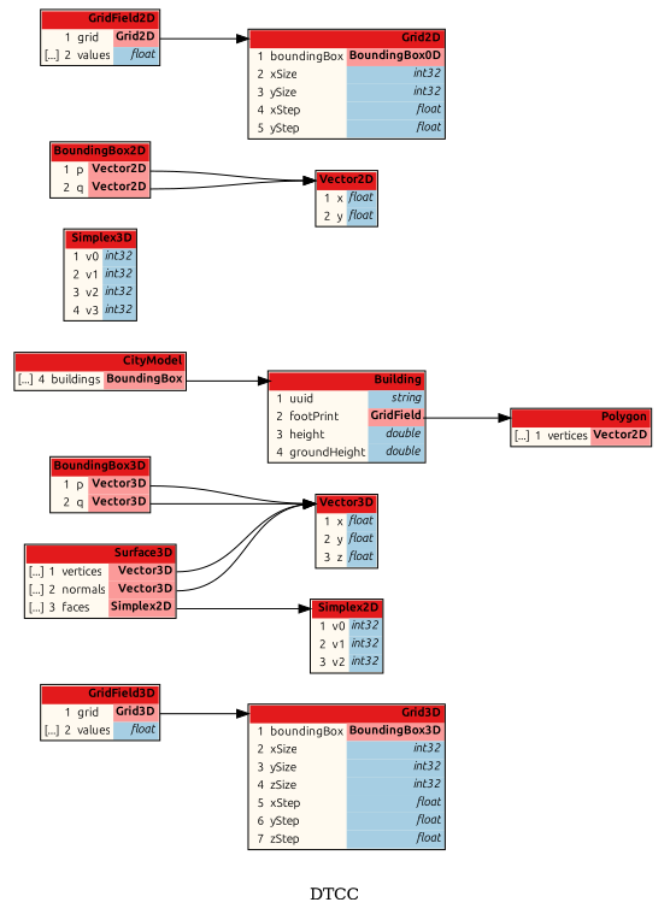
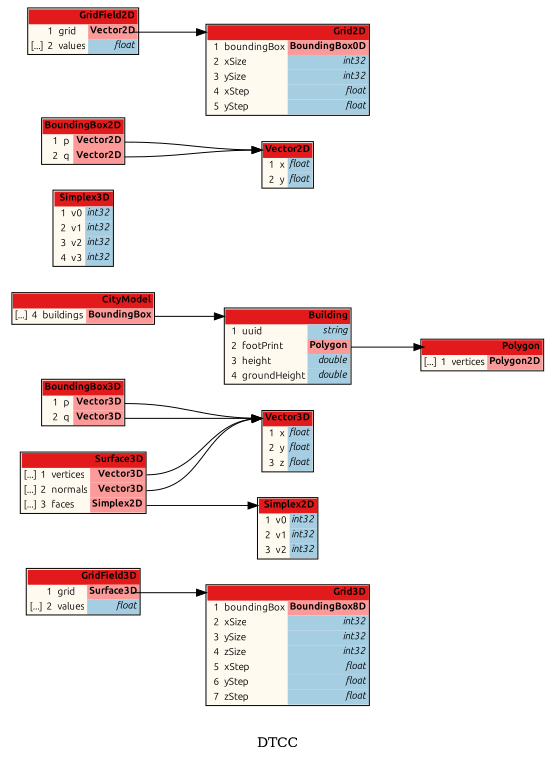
  digraph {
    label=DTCC
    rankdir=LR
    node [fontname=Ubuntu fontsize=10 shape=plaintext]
    edge [color="#000000" headport=header tailport="pop:e"]
-   n1 [label=<<TABLE BORDER="1" CELLBORDER="0" CELLSPACING="0" BGCOLOR="#fffaf0"><TR><TD COLSPAN="4" PORT="header" BGCOLOR="#e31a1c" ALIGN="right"><b>Grid3D</b></TD></TR><TR><TD ALIGN="right"></TD><TD ALIGN="right">1</TD><TD ALIGN="left">boundingBox</TD><TD BGCOLOR="#fb9a99" PORT="poboundingBox" ALIGN="right"><b>BoundingBox3D</b></TD></TR><TR><TD ALIGN="right"></TD><TD ALIGN="right">2</TD><TD ALIGN="left">xSize</TD><TD BGCOLOR="#a6cee3" PORT="poxSize" ALIGN="right" TITLE="int32"><i>int32</i></TD></TR><TR><TD ALIGN="right"></TD><TD ALIGN="right">3</TD><TD ALIGN="left">ySize</TD><TD BGCOLOR="#a6cee3" PORT="poySize" ALIGN="right" TITLE="int32"><i>int32</i></TD></TR><TR><TD ALIGN="right"></TD><TD ALIGN="right">4</TD><TD ALIGN="left">zSize</TD><TD BGCOLOR="#a6cee3" PORT="pozSize" ALIGN="right" TITLE="int32"><i>int32</i></TD></TR><TR><TD ALIGN="right"></TD><TD ALIGN="right">5</TD><TD ALIGN="left">xStep</TD><TD BGCOLOR="#a6cee3" PORT="poxStep" ALIGN="right" TITLE="float"><i>float</i></TD></TR><TR><TD ALIGN="right"></TD><TD ALIGN="right">6</TD><TD ALIGN="left">yStep</TD><TD BGCOLOR="#a6cee3" PORT="poyStep" ALIGN="right" TITLE="float"><i>float</i></TD></TR><TR><TD ALIGN="right"></TD><TD ALIGN="right">7</TD><TD ALIGN="left">zStep</TD><TD BGCOLOR="#a6cee3" PORT="pozStep" ALIGN="right" TITLE="float"><i>float</i></TD></TR></TABLE>>]
+   n1 [label=<<TABLE BORDER="1" CELLBORDER="0" CELLSPACING="0" BGCOLOR="#fffaf0"><TR><TD COLSPAN="4" PORT="header" BGCOLOR="#e31a1c" ALIGN="right"><b>Grid3D</b></TD></TR><TR><TD ALIGN="right"></TD><TD ALIGN="right">1</TD><TD ALIGN="left">boundingBox</TD><TD BGCOLOR="#fb9a99" PORT="poboundingBox" ALIGN="right"><b>BoundingBox8D</b></TD></TR><TR><TD ALIGN="right"></TD><TD ALIGN="right">2</TD><TD ALIGN="left">xSize</TD><TD BGCOLOR="#a6cee3" PORT="poxSize" ALIGN="right" TITLE="int32"><i>int32</i></TD></TR><TR><TD ALIGN="right"></TD><TD ALIGN="right">3</TD><TD ALIGN="left">ySize</TD><TD BGCOLOR="#a6cee3" PORT="poySize" ALIGN="right" TITLE="int32"><i>int32</i></TD></TR><TR><TD ALIGN="right"></TD><TD ALIGN="right">4</TD><TD ALIGN="left">zSize</TD><TD BGCOLOR="#a6cee3" PORT="pozSize" ALIGN="right" TITLE="int32"><i>int32</i></TD></TR><TR><TD ALIGN="right"></TD><TD ALIGN="right">5</TD><TD ALIGN="left">xStep</TD><TD BGCOLOR="#a6cee3" PORT="poxStep" ALIGN="right" TITLE="float"><i>float</i></TD></TR><TR><TD ALIGN="right"></TD><TD ALIGN="right">6</TD><TD ALIGN="left">yStep</TD><TD BGCOLOR="#a6cee3" PORT="poyStep" ALIGN="right" TITLE="float"><i>float</i></TD></TR><TR><TD ALIGN="right"></TD><TD ALIGN="right">7</TD><TD ALIGN="left">zStep</TD><TD BGCOLOR="#a6cee3" PORT="pozStep" ALIGN="right" TITLE="float"><i>float</i></TD></TR></TABLE>>]
    n2 [label=<<TABLE BORDER="1" CELLBORDER="0" CELLSPACING="0" BGCOLOR="#fffaf0"><TR><TD COLSPAN="4" PORT="header" BGCOLOR="#e31a1c" ALIGN="right"><b>BoundingBox3D</b></TD></TR><TR><TD ALIGN="right"></TD><TD ALIGN="right">1</TD><TD ALIGN="left">p</TD><TD BGCOLOR="#fb9a99" PORT="pop" ALIGN="right"><b>Vector3D</b></TD></TR><TR><TD ALIGN="right"></TD><TD ALIGN="right">2</TD><TD ALIGN="left">q</TD><TD BGCOLOR="#fb9a99" PORT="poq" ALIGN="right"><b>Vector3D</b></TD></TR></TABLE>>]
    n3 [label=<<TABLE BORDER="1" CELLBORDER="0" CELLSPACING="0" BGCOLOR="#fffaf0"><TR><TD COLSPAN="4" PORT="header" BGCOLOR="#e31a1c" ALIGN="right"><b>Vector3D</b></TD></TR><TR><TD ALIGN="right"></TD><TD ALIGN="right">1</TD><TD ALIGN="left">x</TD><TD BGCOLOR="#a6cee3" PORT="pox" ALIGN="right" TITLE="float"><i>float</i></TD></TR><TR><TD ALIGN="right"></TD><TD ALIGN="right">2</TD><TD ALIGN="left">y</TD><TD BGCOLOR="#a6cee3" PORT="poy" ALIGN="right" TITLE="float"><i>float</i></TD></TR><TR><TD ALIGN="right"></TD><TD ALIGN="right">3</TD><TD ALIGN="left">z</TD><TD BGCOLOR="#a6cee3" PORT="poz" ALIGN="right" TITLE="float"><i>float</i></TD></TR></TABLE>>]
    n4 [label=<<TABLE BORDER="1" CELLBORDER="0" CELLSPACING="0" BGCOLOR="#fffaf0"><TR><TD COLSPAN="4" PORT="header" BGCOLOR="#e31a1c" ALIGN="right"><b>Surface3D</b></TD></TR><TR><TD ALIGN="right">[...]</TD><TD ALIGN="right">1</TD><TD ALIGN="left">vertices</TD><TD BGCOLOR="#fb9a99" PORT="povertices" ALIGN="right"><b>Vector3D</b></TD></TR><TR><TD ALIGN="right">[...]</TD><TD ALIGN="right">2</TD><TD ALIGN="left">normals</TD><TD BGCOLOR="#fb9a99" PORT="ponormals" ALIGN="right"><b>Vector3D</b></TD></TR><TR><TD ALIGN="right">[...]</TD><TD ALIGN="right">3</TD><TD ALIGN="left">faces</TD><TD BGCOLOR="#fb9a99" PORT="pofaces" ALIGN="right"><b>Simplex2D</b></TD></TR></TABLE>>]
    n5 [label=<<TABLE BORDER="1" CELLBORDER="0" CELLSPACING="0" BGCOLOR="#fffaf0"><TR><TD COLSPAN="4" PORT="header" BGCOLOR="#e31a1c" ALIGN="right"><b>Simplex2D</b></TD></TR><TR><TD ALIGN="right"></TD><TD ALIGN="right">1</TD><TD ALIGN="left">v0</TD><TD BGCOLOR="#a6cee3" PORT="pov0" ALIGN="right" TITLE="int32"><i>int32</i></TD></TR><TR><TD ALIGN="right"></TD><TD ALIGN="right">2</TD><TD ALIGN="left">v1</TD><TD BGCOLOR="#a6cee3" PORT="pov1" ALIGN="right" TITLE="int32"><i>int32</i></TD></TR><TR><TD ALIGN="right"></TD><TD ALIGN="right">3</TD><TD ALIGN="left">v2</TD><TD BGCOLOR="#a6cee3" PORT="pov2" ALIGN="right" TITLE="int32"><i>int32</i></TD></TR></TABLE>>]
-   n6 [label=<<TABLE BORDER="1" CELLBORDER="0" CELLSPACING="0" BGCOLOR="#fffaf0"><TR><TD COLSPAN="4" PORT="header" BGCOLOR="#e31a1c" ALIGN="right"><b>Building</b></TD></TR><TR><TD ALIGN="right"></TD><TD ALIGN="right">1</TD><TD ALIGN="left">uuid</TD><TD BGCOLOR="#a6cee3" PORT="pouuid" ALIGN="right" TITLE="string"><i>string</i></TD></TR><TR><TD ALIGN="right"></TD><TD ALIGN="right">2</TD><TD ALIGN="left">footPrint</TD><TD BGCOLOR="#fb9a99" PORT="pofootPrint" ALIGN="right"><b>GridField</b></TD></TR><TR><TD ALIGN="right"></TD><TD ALIGN="right">3</TD><TD ALIGN="left">height</TD><TD BGCOLOR="#a6cee3" PORT="poheight" ALIGN="right" TITLE="double"><i>double</i></TD></TR><TR><TD ALIGN="right"></TD><TD ALIGN="right">4</TD><TD ALIGN="left">groundHeight</TD><TD BGCOLOR="#a6cee3" PORT="pogroundHeight" ALIGN="right" TITLE="double"><i>double</i></TD></TR></TABLE>>]
-   n7 [label=<<TABLE BORDER="1" CELLBORDER="0" CELLSPACING="0" BGCOLOR="#fffaf0"><TR><TD COLSPAN="4" PORT="header" BGCOLOR="#e31a1c" ALIGN="right"><b>Polygon</b></TD></TR><TR><TD ALIGN="right">[...]</TD><TD ALIGN="right">1</TD><TD ALIGN="left">vertices</TD><TD BGCOLOR="#fb9a99" PORT="povertices" ALIGN="right"><b>Vector2D</b></TD></TR></TABLE>>]
+   n6 [label=<<TABLE BORDER="1" CELLBORDER="0" CELLSPACING="0" BGCOLOR="#fffaf0"><TR><TD COLSPAN="4" PORT="header" BGCOLOR="#e31a1c" ALIGN="right"><b>Building</b></TD></TR><TR><TD ALIGN="right"></TD><TD ALIGN="right">1</TD><TD ALIGN="left">uuid</TD><TD BGCOLOR="#a6cee3" PORT="pouuid" ALIGN="right" TITLE="string"><i>string</i></TD></TR><TR><TD ALIGN="right"></TD><TD ALIGN="right">2</TD><TD ALIGN="left">footPrint</TD><TD BGCOLOR="#fb9a99" PORT="pofootPrint" ALIGN="right"><b>Polygon</b></TD></TR><TR><TD ALIGN="right"></TD><TD ALIGN="right">3</TD><TD ALIGN="left">height</TD><TD BGCOLOR="#a6cee3" PORT="poheight" ALIGN="right" TITLE="double"><i>double</i></TD></TR><TR><TD ALIGN="right"></TD><TD ALIGN="right">4</TD><TD ALIGN="left">groundHeight</TD><TD BGCOLOR="#a6cee3" PORT="pogroundHeight" ALIGN="right" TITLE="double"><i>double</i></TD></TR></TABLE>>]
+   n7 [label=<<TABLE BORDER="1" CELLBORDER="0" CELLSPACING="0" BGCOLOR="#fffaf0"><TR><TD COLSPAN="4" PORT="header" BGCOLOR="#e31a1c" ALIGN="right"><b>Polygon</b></TD></TR><TR><TD ALIGN="right">[...]</TD><TD ALIGN="right">1</TD><TD ALIGN="left">vertices</TD><TD BGCOLOR="#fb9a99" PORT="povertices" ALIGN="right"><b>Polygon2D</b></TD></TR></TABLE>>]
    n8 [label=<<TABLE BORDER="1" CELLBORDER="0" CELLSPACING="0" BGCOLOR="#fffaf0"><TR><TD COLSPAN="4" PORT="header" BGCOLOR="#e31a1c" ALIGN="right"><b>Simplex3D</b></TD></TR><TR><TD ALIGN="right"></TD><TD ALIGN="right">1</TD><TD ALIGN="left">v0</TD><TD BGCOLOR="#a6cee3" PORT="pov0" ALIGN="right" TITLE="int32"><i>int32</i></TD></TR><TR><TD ALIGN="right"></TD><TD ALIGN="right">2</TD><TD ALIGN="left">v1</TD><TD BGCOLOR="#a6cee3" PORT="pov1" ALIGN="right" TITLE="int32"><i>int32</i></TD></TR><TR><TD ALIGN="right"></TD><TD ALIGN="right">3</TD><TD ALIGN="left">v2</TD><TD BGCOLOR="#a6cee3" PORT="pov2" ALIGN="right" TITLE="int32"><i>int32</i></TD></TR><TR><TD ALIGN="right"></TD><TD ALIGN="right">4</TD><TD ALIGN="left">v3</TD><TD BGCOLOR="#a6cee3" PORT="pov3" ALIGN="right" TITLE="int32"><i>int32</i></TD></TR></TABLE>>]
    n9 [label=<<TABLE BORDER="1" CELLBORDER="0" CELLSPACING="0" BGCOLOR="#fffaf0"><TR><TD COLSPAN="4" PORT="header" BGCOLOR="#e31a1c" ALIGN="right"><b>Vector2D</b></TD></TR><TR><TD ALIGN="right"></TD><TD ALIGN="right">1</TD><TD ALIGN="left">x</TD><TD BGCOLOR="#a6cee3" PORT="pox" ALIGN="right" TITLE="float"><i>float</i></TD></TR><TR><TD ALIGN="right"></TD><TD ALIGN="right">2</TD><TD ALIGN="left">y</TD><TD BGCOLOR="#a6cee3" PORT="poy" ALIGN="right" TITLE="float"><i>float</i></TD></TR></TABLE>>]
    n10 [label=<<TABLE BORDER="1" CELLBORDER="0" CELLSPACING="0" BGCOLOR="#fffaf0"><TR><TD COLSPAN="4" PORT="header" BGCOLOR="#e31a1c" ALIGN="right"><b>BoundingBox2D</b></TD></TR><TR><TD ALIGN="right"></TD><TD ALIGN="right">1</TD><TD ALIGN="left">p</TD><TD BGCOLOR="#fb9a99" PORT="pop" ALIGN="right"><b>Vector2D</b></TD></TR><TR><TD ALIGN="right"></TD><TD ALIGN="right">2</TD><TD ALIGN="left">q</TD><TD BGCOLOR="#fb9a99" PORT="poq" ALIGN="right"><b>Vector2D</b></TD></TR></TABLE>>]
    n11 [label=<<TABLE BORDER="1" CELLBORDER="0" CELLSPACING="0" BGCOLOR="#fffaf0"><TR><TD COLSPAN="4" PORT="header" BGCOLOR="#e31a1c" ALIGN="right"><b>Grid2D</b></TD></TR><TR><TD ALIGN="right"></TD><TD ALIGN="right">1</TD><TD ALIGN="left">boundingBox</TD><TD BGCOLOR="#fb9a99" PORT="poboundingBox" ALIGN="right"><b>BoundingBox0D</b></TD></TR><TR><TD ALIGN="right"></TD><TD ALIGN="right">2</TD><TD ALIGN="left">xSize</TD><TD BGCOLOR="#a6cee3" PORT="poxSize" ALIGN="right" TITLE="int32"><i>int32</i></TD></TR><TR><TD ALIGN="right"></TD><TD ALIGN="right">3</TD><TD ALIGN="left">ySize</TD><TD BGCOLOR="#a6cee3" PORT="poySize" ALIGN="right" TITLE="int32"><i>int32</i></TD></TR><TR><TD ALIGN="right"></TD><TD ALIGN="right">4</TD><TD ALIGN="left">xStep</TD><TD BGCOLOR="#a6cee3" PORT="poxStep" ALIGN="right" TITLE="float"><i>float</i></TD></TR><TR><TD ALIGN="right"></TD><TD ALIGN="right">5</TD><TD ALIGN="left">yStep</TD><TD BGCOLOR="#a6cee3" PORT="poyStep" ALIGN="right" TITLE="float"><i>float</i></TD></TR></TABLE>>]
-   n12 [label=<<TABLE BORDER="1" CELLBORDER="0" CELLSPACING="0" BGCOLOR="#fffaf0"><TR><TD COLSPAN="4" PORT="header" BGCOLOR="#e31a1c" ALIGN="right"><b>GridField2D</b></TD></TR><TR><TD ALIGN="right"></TD><TD ALIGN="right">1</TD><TD ALIGN="left">grid</TD><TD BGCOLOR="#fb9a99" PORT="pogrid" ALIGN="right"><b>Grid2D</b></TD></TR><TR><TD ALIGN="right">[...]</TD><TD ALIGN="right">2</TD><TD ALIGN="left">values</TD><TD BGCOLOR="#a6cee3" PORT="povalues" ALIGN="right" TITLE="float"><i>float</i></TD></TR></TABLE>>]
+   n12 [label=<<TABLE BORDER="1" CELLBORDER="0" CELLSPACING="0" BGCOLOR="#fffaf0"><TR><TD COLSPAN="4" PORT="header" BGCOLOR="#e31a1c" ALIGN="right"><b>GridField2D</b></TD></TR><TR><TD ALIGN="right"></TD><TD ALIGN="right">1</TD><TD ALIGN="left">grid</TD><TD BGCOLOR="#fb9a99" PORT="pogrid" ALIGN="right"><b>Vector2D</b></TD></TR><TR><TD ALIGN="right">[...]</TD><TD ALIGN="right">2</TD><TD ALIGN="left">values</TD><TD BGCOLOR="#a6cee3" PORT="povalues" ALIGN="right" TITLE="float"><i>float</i></TD></TR></TABLE>>]
    n13 [label=<<TABLE BORDER="1" CELLBORDER="0" CELLSPACING="0" BGCOLOR="#fffaf0"><TR><TD COLSPAN="4" PORT="header" BGCOLOR="#e31a1c" ALIGN="right"><b>CityModel</b></TD></TR><TR><TD ALIGN="right">[...]</TD><TD ALIGN="right">4</TD><TD ALIGN="left">buildings</TD><TD BGCOLOR="#fb9a99" PORT="pobuildings" ALIGN="right"><b>BoundingBox</b></TD></TR></TABLE>>]
-   n14 [label=<<TABLE BORDER="1" CELLBORDER="0" CELLSPACING="0" BGCOLOR="#fffaf0"><TR><TD COLSPAN="4" PORT="header" BGCOLOR="#e31a1c" ALIGN="right"><b>GridField3D</b></TD></TR><TR><TD ALIGN="right"></TD><TD ALIGN="right">1</TD><TD ALIGN="left">grid</TD><TD BGCOLOR="#fb9a99" PORT="pogrid" ALIGN="right"><b>Grid3D</b></TD></TR><TR><TD ALIGN="right">[...]</TD><TD ALIGN="right">2</TD><TD ALIGN="left">values</TD><TD BGCOLOR="#a6cee3" PORT="povalues" ALIGN="right" TITLE="float"><i>float</i></TD></TR></TABLE>>]
+   n14 [label=<<TABLE BORDER="1" CELLBORDER="0" CELLSPACING="0" BGCOLOR="#fffaf0"><TR><TD COLSPAN="4" PORT="header" BGCOLOR="#e31a1c" ALIGN="right"><b>GridField3D</b></TD></TR><TR><TD ALIGN="right"></TD><TD ALIGN="right">1</TD><TD ALIGN="left">grid</TD><TD BGCOLOR="#fb9a99" PORT="pogrid" ALIGN="right"><b>Surface3D</b></TD></TR><TR><TD ALIGN="right">[...]</TD><TD ALIGN="right">2</TD><TD ALIGN="left">values</TD><TD BGCOLOR="#a6cee3" PORT="povalues" ALIGN="right" TITLE="float"><i>float</i></TD></TR></TABLE>>]
    n2 -> n3
    n2 -> n3 [tailport="poq:e"]
    n4 -> n3 [tailport="ponormals:e"]
    n4 -> n3 [tailport="povertices:e"]
    n4 -> n5 [tailport="pofaces:e"]
    n6 -> n7 [tailport="pofootPrint:e"]
    n10 -> n9 [tailport="poq:e"]
    n10 -> n9
    n12 -> n11 [tailport="pogrid:e"]
    n13 -> n6 [tailport="pobuildings:e"]
    n14 -> n1 [tailport="pogrid:e"]
  }
